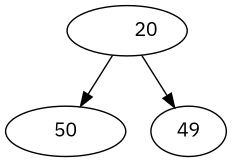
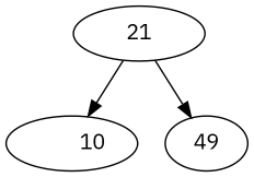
  digraph {
    fontname="IBM Plex Sans"
    node [fontname="IBM Plex Sans"]
    edge [fontname="IBM Plex Sans"]
-   n1 [label="          20 "]
-   n2 [label=50]
+   n1 [label=21]
+   n2 [label="          10 "]
    n3 [label=49]
    n1 -> n2
    n1 -> n3
  }
